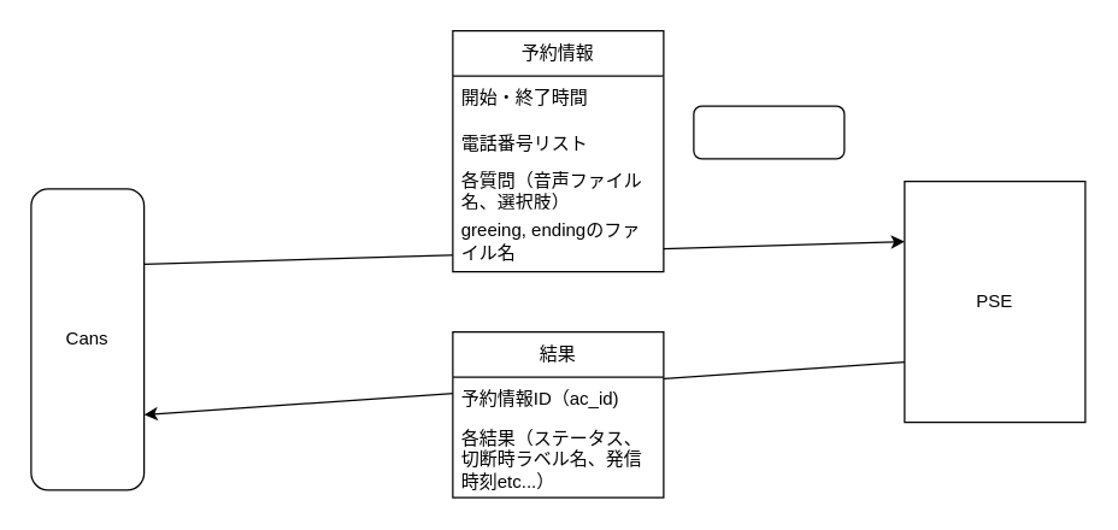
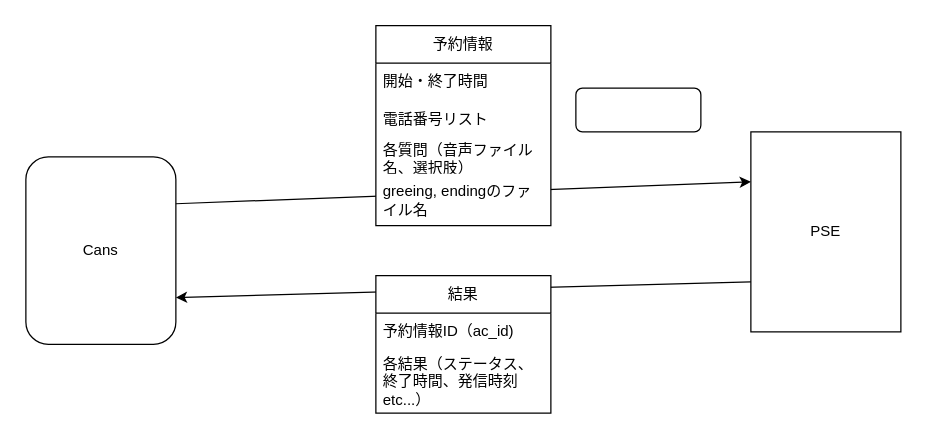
  <mxCell id="0" />
  <mxCell id="1" parent="0" />
- <mxCell id="2" value="Cans" style="rounded=1;whiteSpace=wrap;html=1;" vertex="1" parent="1"><mxGeometry x="20" y="125" width="75" height="200" as="geometry" /></mxCell>
- <mxCell id="3" value="PSE" style="rounded=0;whiteSpace=wrap;html=1;" vertex="1" parent="1"><mxGeometry x="600" y="120" width="120" height="160" as="geometry" /></mxCell>
+ <mxCell id="2" value="Cans" style="rounded=1;whiteSpace=wrap;html=1;" vertex="1" parent="1"><mxGeometry x="20" y="125" width="120" height="150" as="geometry" /></mxCell>
+ <mxCell id="3" value="PSE" style="rounded=0;whiteSpace=wrap;html=1;" vertex="1" parent="1"><mxGeometry x="600" y="105" width="120" height="160" as="geometry" /></mxCell>
  <mxCell id="4" value="" style="endArrow=classic;html=1;rounded=0;entryX=0;entryY=0.25;entryDx=0;entryDy=0;entryPerimeter=0;exitX=1;exitY=0.25;exitDx=0;exitDy=0;" edge="1" parent="1" source="2" target="3"><mxGeometry width="50" height="50" relative="1" as="geometry"><mxPoint x="150" y="160" as="sourcePoint" /><mxPoint x="420" y="170" as="targetPoint" /></mxGeometry></mxCell>
  <mxCell id="5" value="予約情報" style="swimlane;fontStyle=0;childLayout=stackLayout;horizontal=1;startSize=30;horizontalStack=0;resizeParent=1;resizeParentMax=0;resizeLast=0;collapsible=1;marginBottom=0;whiteSpace=wrap;html=1;fillColor=default;fillStyle=auto;swimlaneFillColor=default;" vertex="1" parent="1"><mxGeometry x="300" y="20" width="140" height="160" as="geometry" /></mxCell>
  <mxCell id="6" value="開始・終了時間" style="text;strokeColor=none;fillColor=none;align=left;verticalAlign=middle;spacingLeft=4;spacingRight=4;overflow=hidden;points=[[0,0.5],[1,0.5]];portConstraint=eastwest;rotatable=0;whiteSpace=wrap;html=1;" vertex="1" parent="5"><mxGeometry y="30" width="140" height="30" as="geometry" /></mxCell>
  <mxCell id="7" value="電話番号リスト" style="text;strokeColor=none;fillColor=none;align=left;verticalAlign=middle;spacingLeft=4;spacingRight=4;overflow=hidden;points=[[0,0.5],[1,0.5]];portConstraint=eastwest;rotatable=0;whiteSpace=wrap;html=1;" vertex="1" parent="5"><mxGeometry y="60" width="140" height="30" as="geometry" /></mxCell>
  <mxCell id="8" value="各質問（音声ファイル名、選択肢）" style="text;strokeColor=none;fillColor=none;align=left;verticalAlign=middle;spacingLeft=4;spacingRight=4;overflow=hidden;points=[[0,0.5],[1,0.5]];portConstraint=eastwest;rotatable=0;whiteSpace=wrap;html=1;" vertex="1" parent="5"><mxGeometry y="90" width="140" height="30" as="geometry" /></mxCell>
  <mxCell id="9" value="greeing, endingのファイル名" style="text;strokeColor=none;fillColor=none;align=left;verticalAlign=middle;spacingLeft=4;spacingRight=4;overflow=hidden;points=[[0,0.5],[1,0.5]];portConstraint=eastwest;rotatable=0;whiteSpace=wrap;html=1;" vertex="1" parent="5"><mxGeometry y="120" width="140" height="40" as="geometry" /></mxCell>
  <mxCell id="10" value="" style="endArrow=classic;html=1;rounded=0;entryX=1;entryY=0.75;entryDx=0;entryDy=0;exitX=0;exitY=0.75;exitDx=0;exitDy=0;" edge="1" parent="1" source="3" target="2"><mxGeometry width="50" height="50" relative="1" as="geometry"><mxPoint x="150" y="223" as="sourcePoint" /><mxPoint x="610" y="220" as="targetPoint" /></mxGeometry></mxCell>
  <mxCell id="11" value="結果" style="swimlane;fontStyle=0;childLayout=stackLayout;horizontal=1;startSize=30;horizontalStack=0;resizeParent=1;resizeParentMax=0;resizeLast=0;collapsible=1;marginBottom=0;whiteSpace=wrap;html=1;fillColor=default;fillStyle=auto;swimlaneFillColor=default;" vertex="1" parent="1"><mxGeometry x="300" y="220" width="140" height="110" as="geometry" /></mxCell>
  <mxCell id="12" value="予約情報ID（ac_id)" style="text;strokeColor=none;fillColor=none;align=left;verticalAlign=middle;spacingLeft=4;spacingRight=4;overflow=hidden;points=[[0,0.5],[1,0.5]];portConstraint=eastwest;rotatable=0;whiteSpace=wrap;html=1;" vertex="1" parent="11"><mxGeometry y="30" width="140" height="30" as="geometry" /></mxCell>
- <mxCell id="13" value="各結果（ステータス、切断時ラベル名、発信時刻etc...）" style="text;strokeColor=none;fillColor=none;align=left;verticalAlign=middle;spacingLeft=4;spacingRight=4;overflow=hidden;points=[[0,0.5],[1,0.5]];portConstraint=eastwest;rotatable=0;whiteSpace=wrap;html=1;" vertex="1" parent="11"><mxGeometry y="60" width="140" height="50" as="geometry" /></mxCell>
+ <mxCell id="13" value="各結果（ステータス、終了時間、発信時刻etc...）" style="text;strokeColor=none;fillColor=none;align=left;verticalAlign=middle;spacingLeft=4;spacingRight=4;overflow=hidden;points=[[0,0.5],[1,0.5]];portConstraint=eastwest;rotatable=0;whiteSpace=wrap;html=1;" vertex="1" parent="11"><mxGeometry y="60" width="140" height="50" as="geometry" /></mxCell>
  <mxCell id="14" value="" style="rounded=1;whiteSpace=wrap;html=1;" vertex="1" parent="1"><mxGeometry x="460" y="70" width="100" height="35" as="geometry" /></mxCell>
